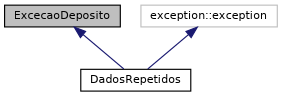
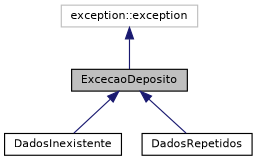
  digraph {
    node [color=black fillcolor=white fontname=Helvetica fontsize=10 shape=record style=filled]
    edge [color=midnightblue dir=back fontname=Helvetica fontsize=10 labelfontname=Helvetica labelfontsize=10 style=solid]
    n1 [fillcolor=grey75 fontcolor=black height=0.2 label=ExcecaoDeposito width=0.4]
+   n2 [height=0.2 label=DadosInexistente width=0.4]
    n3 [height=0.2 label=DadosRepetidos width=0.4]
    n4 [color=grey75 height=0.2 label="exception::exception" width=0.4]
+   n1 -> n2
    n1 -> n3
-   n4 -> n3
+   n4 -> n1
  }
